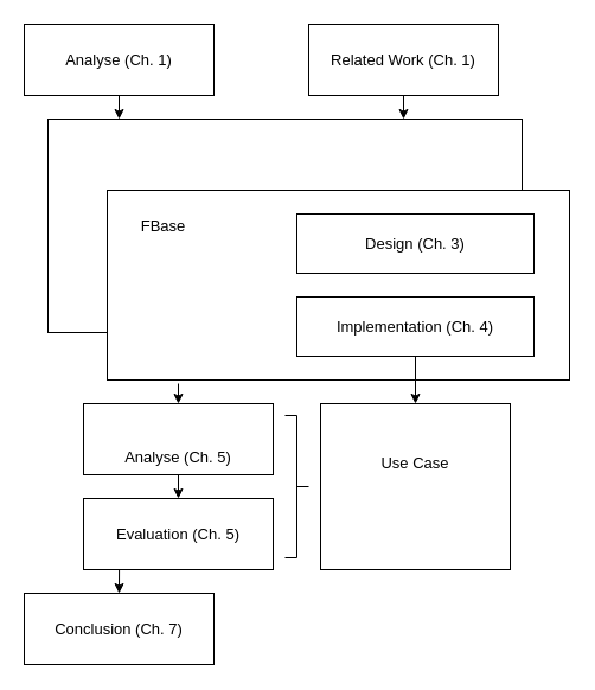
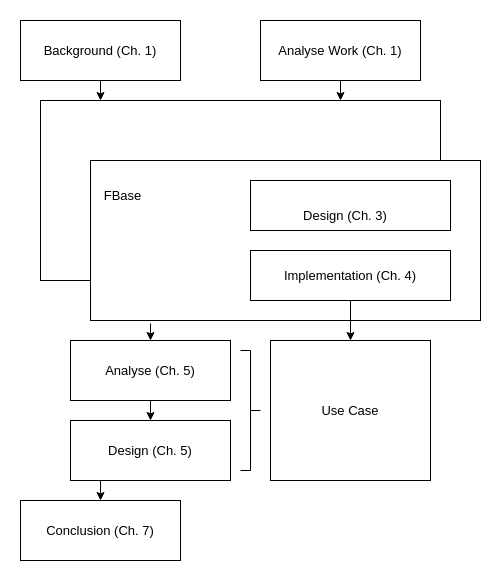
  <mxCell id="0" />
  <mxCell id="1" parent="0" />
  <mxCell id="2" value="" style="rounded=0;whiteSpace=wrap;html=1;" vertex="1" parent="1"><mxGeometry x="20" y="20" width="160" height="60" as="geometry" /></mxCell>
  <mxCell id="3" value="" style="rounded=0;whiteSpace=wrap;html=1;" vertex="1" parent="1"><mxGeometry x="260" y="20" width="160" height="60" as="geometry" /></mxCell>
  <mxCell id="4" value="" style="rounded=0;whiteSpace=wrap;html=1;" vertex="1" parent="1"><mxGeometry x="40" y="100" width="400" height="180" as="geometry" /></mxCell>
  <mxCell id="5" value="" style="rounded=0;whiteSpace=wrap;html=1;" vertex="1" parent="1"><mxGeometry x="20" y="500" width="160" height="60" as="geometry" /></mxCell>
  <mxCell id="6" value="" style="rounded=0;whiteSpace=wrap;html=1;" vertex="1" parent="1"><mxGeometry x="90" y="160" width="390" height="160" as="geometry" /></mxCell>
- <mxCell id="7" value="&lt;font style=&quot;font-size: 13px&quot;&gt;Analyse (Ch. 1)&lt;/font&gt;" style="text;html=1;strokeColor=none;fillColor=none;align=center;verticalAlign=middle;whiteSpace=wrap;rounded=0;" vertex="1" parent="1"><mxGeometry x="20" y="40" width="160" height="20" as="geometry" /></mxCell>
- <mxCell id="8" value="&lt;font style=&quot;font-size: 13px&quot;&gt;Related Work (Ch. 1)&lt;/font&gt;" style="text;html=1;strokeColor=none;fillColor=none;align=center;verticalAlign=middle;whiteSpace=wrap;rounded=0;" vertex="1" parent="1"><mxGeometry x="260" y="40" width="160" height="20" as="geometry" /></mxCell>
+ <mxCell id="7" value="&lt;font style=&quot;font-size: 13px&quot;&gt;Background (Ch. 1)&lt;/font&gt;" style="text;html=1;strokeColor=none;fillColor=none;align=center;verticalAlign=middle;whiteSpace=wrap;rounded=0;" vertex="1" parent="1"><mxGeometry x="20" y="40" width="160" height="20" as="geometry" /></mxCell>
+ <mxCell id="8" value="&lt;font style=&quot;font-size: 13px&quot;&gt;Analyse Work (Ch. 1)&lt;/font&gt;" style="text;html=1;strokeColor=none;fillColor=none;align=center;verticalAlign=middle;whiteSpace=wrap;rounded=0;" vertex="1" parent="1"><mxGeometry x="260" y="40" width="160" height="20" as="geometry" /></mxCell>
  <mxCell id="9" value="" style="endArrow=classic;html=1;exitX=0.5;exitY=1;exitDx=0;exitDy=0;" edge="1" parent="1" source="2"><mxGeometry width="50" height="50" relative="1" as="geometry"><mxPoint x="20" y="590" as="sourcePoint" /><mxPoint x="100" y="100" as="targetPoint" /></mxGeometry></mxCell>
  <mxCell id="10" value="" style="endArrow=classic;html=1;exitX=0.5;exitY=1;exitDx=0;exitDy=0;entryX=0.75;entryY=0;entryDx=0;entryDy=0;" edge="1" parent="1" source="3" target="4"><mxGeometry width="50" height="50" relative="1" as="geometry"><mxPoint x="20" y="590" as="sourcePoint" /><mxPoint x="70" y="540" as="targetPoint" /></mxGeometry></mxCell>
- <mxCell id="11" value="&lt;font style=&quot;font-size: 13px&quot;&gt;FBase&lt;/font&gt;" style="text;html=1;strokeColor=none;fillColor=none;align=center;verticalAlign=middle;whiteSpace=wrap;rounded=0;" vertex="1" parent="1"><mxGeometry x="110" y="180" width="55" height="20" as="geometry" /></mxCell>
+ <mxCell id="11" value="&lt;font style=&quot;font-size: 13px&quot;&gt;FBase&lt;/font&gt;" style="text;html=1;strokeColor=none;fillColor=none;align=center;verticalAlign=middle;whiteSpace=wrap;rounded=0;" vertex="1" parent="1"><mxGeometry x="95" y="185" width="55" height="20" as="geometry" /></mxCell>
  <mxCell id="12" value="" style="rounded=0;whiteSpace=wrap;html=1;" vertex="1" parent="1"><mxGeometry x="250" y="180" width="200" height="50" as="geometry" /></mxCell>
- <mxCell id="13" value="&lt;font style=&quot;font-size: 13px&quot;&gt;Design (Ch. 3)&lt;/font&gt;" style="text;html=1;strokeColor=none;fillColor=none;align=center;verticalAlign=middle;whiteSpace=wrap;rounded=0;" vertex="1" parent="1"><mxGeometry x="275" y="195" width="150" height="20" as="geometry" /></mxCell>
+ <mxCell id="13" value="&lt;font style=&quot;font-size: 13px&quot;&gt;Design (Ch. 3)&lt;/font&gt;" style="text;html=1;strokeColor=none;fillColor=none;align=center;verticalAlign=middle;whiteSpace=wrap;rounded=0;" vertex="1" parent="1"><mxGeometry x="270" y="205" width="150" height="20" as="geometry" /></mxCell>
  <mxCell id="14" value="" style="rounded=0;whiteSpace=wrap;html=1;" vertex="1" parent="1"><mxGeometry x="250" y="250" width="200" height="50" as="geometry" /></mxCell>
  <mxCell id="15" value="&lt;font style=&quot;font-size: 13px&quot;&gt;Conclusion (Ch. 7)&lt;/font&gt;" style="text;html=1;strokeColor=none;fillColor=none;align=center;verticalAlign=middle;whiteSpace=wrap;rounded=0;" vertex="1" parent="1"><mxGeometry x="25" y="520" width="150" height="20" as="geometry" /></mxCell>
  <mxCell id="16" value="&lt;font style=&quot;font-size: 13px&quot;&gt;Implementation (Ch. 4)&lt;/font&gt;" style="text;html=1;strokeColor=none;fillColor=none;align=center;verticalAlign=middle;whiteSpace=wrap;rounded=0;" vertex="1" parent="1"><mxGeometry x="275" y="265" width="150" height="20" as="geometry" /></mxCell>
  <mxCell id="17" value="" style="rounded=0;whiteSpace=wrap;html=1;" vertex="1" parent="1"><mxGeometry x="70" y="340" width="160" height="60" as="geometry" /></mxCell>
  <mxCell id="18" value="" style="rounded=0;whiteSpace=wrap;html=1;" vertex="1" parent="1"><mxGeometry x="70" y="420" width="160" height="60" as="geometry" /></mxCell>
  <mxCell id="19" value="" style="endArrow=classic;html=1;exitX=0.5;exitY=1;exitDx=0;exitDy=0;entryX=0.5;entryY=0;entryDx=0;entryDy=0;" edge="1" parent="1" source="17" target="18"><mxGeometry width="50" height="50" relative="1" as="geometry"><mxPoint x="50" y="670" as="sourcePoint" /><mxPoint x="100" y="620" as="targetPoint" /></mxGeometry></mxCell>
- <mxCell id="20" value="&lt;font style=&quot;font-size: 13px&quot;&gt;Analyse (Ch. 5)&lt;/font&gt;" style="text;html=1;strokeColor=none;fillColor=none;align=center;verticalAlign=middle;whiteSpace=wrap;rounded=0;" vertex="1" parent="1"><mxGeometry x="75" y="375" width="150" height="20" as="geometry" /></mxCell>
- <mxCell id="21" value="&lt;font style=&quot;font-size: 13px&quot;&gt;Evaluation (Ch. 5)&lt;/font&gt;" style="text;html=1;strokeColor=none;fillColor=none;align=center;verticalAlign=middle;whiteSpace=wrap;rounded=0;" vertex="1" parent="1"><mxGeometry x="75" y="440" width="150" height="20" as="geometry" /></mxCell>
+ <mxCell id="20" value="&lt;font style=&quot;font-size: 13px&quot;&gt;Analyse (Ch. 5)&lt;/font&gt;" style="text;html=1;strokeColor=none;fillColor=none;align=center;verticalAlign=middle;whiteSpace=wrap;rounded=0;" vertex="1" parent="1"><mxGeometry x="75" y="360" width="150" height="20" as="geometry" /></mxCell>
+ <mxCell id="21" value="&lt;font style=&quot;font-size: 13px&quot;&gt;Design (Ch. 5)&lt;/font&gt;" style="text;html=1;strokeColor=none;fillColor=none;align=center;verticalAlign=middle;whiteSpace=wrap;rounded=0;" vertex="1" parent="1"><mxGeometry x="75" y="440" width="150" height="20" as="geometry" /></mxCell>
  <mxCell id="22" value="" style="endArrow=classic;html=1;entryX=0.5;entryY=0;entryDx=0;entryDy=0;" edge="1" parent="1" target="17"><mxGeometry width="50" height="50" relative="1" as="geometry"><mxPoint x="150" y="323" as="sourcePoint" /><mxPoint x="320" y="470" as="targetPoint" /></mxGeometry></mxCell>
  <mxCell id="23" value="" style="rounded=0;whiteSpace=wrap;html=1;" vertex="1" parent="1"><mxGeometry x="270" y="340" width="160" height="140" as="geometry" /></mxCell>
- <mxCell id="24" value="&lt;font style=&quot;font-size: 13px&quot;&gt;Use Case&lt;/font&gt;" style="text;html=1;strokeColor=none;fillColor=none;align=center;verticalAlign=middle;whiteSpace=wrap;rounded=0;" vertex="1" parent="1"><mxGeometry x="275" y="380" width="150" height="20" as="geometry" /></mxCell>
+ <mxCell id="24" value="&lt;font style=&quot;font-size: 13px&quot;&gt;Use Case&lt;/font&gt;" style="text;html=1;strokeColor=none;fillColor=none;align=center;verticalAlign=middle;whiteSpace=wrap;rounded=0;" vertex="1" parent="1"><mxGeometry x="275" y="400" width="150" height="20" as="geometry" /></mxCell>
  <mxCell id="25" value="" style="endArrow=classic;html=1;exitX=0.5;exitY=1;exitDx=0;exitDy=0;entryX=0.5;entryY=0;entryDx=0;entryDy=0;" edge="1" parent="1" source="14" target="23"><mxGeometry width="50" height="50" relative="1" as="geometry"><mxPoint x="20" y="630" as="sourcePoint" /><mxPoint x="70" y="580" as="targetPoint" /></mxGeometry></mxCell>
  <mxCell id="26" value="" style="strokeWidth=1;html=1;shape=mxgraph.flowchart.annotation_2;align=left;labelPosition=right;pointerEvents=1;rotation=-180;" vertex="1" parent="1"><mxGeometry x="240" y="350" width="20" height="120" as="geometry" /></mxCell>
  <mxCell id="27" value="" style="endArrow=classic;html=1;entryX=0.5;entryY=0;entryDx=0;entryDy=0;exitX=0.188;exitY=1;exitDx=0;exitDy=0;exitPerimeter=0;" edge="1" parent="1" source="18" target="5"><mxGeometry width="50" height="50" relative="1" as="geometry"><mxPoint x="90" y="490" as="sourcePoint" /><mxPoint x="60" y="490" as="targetPoint" /></mxGeometry></mxCell>
